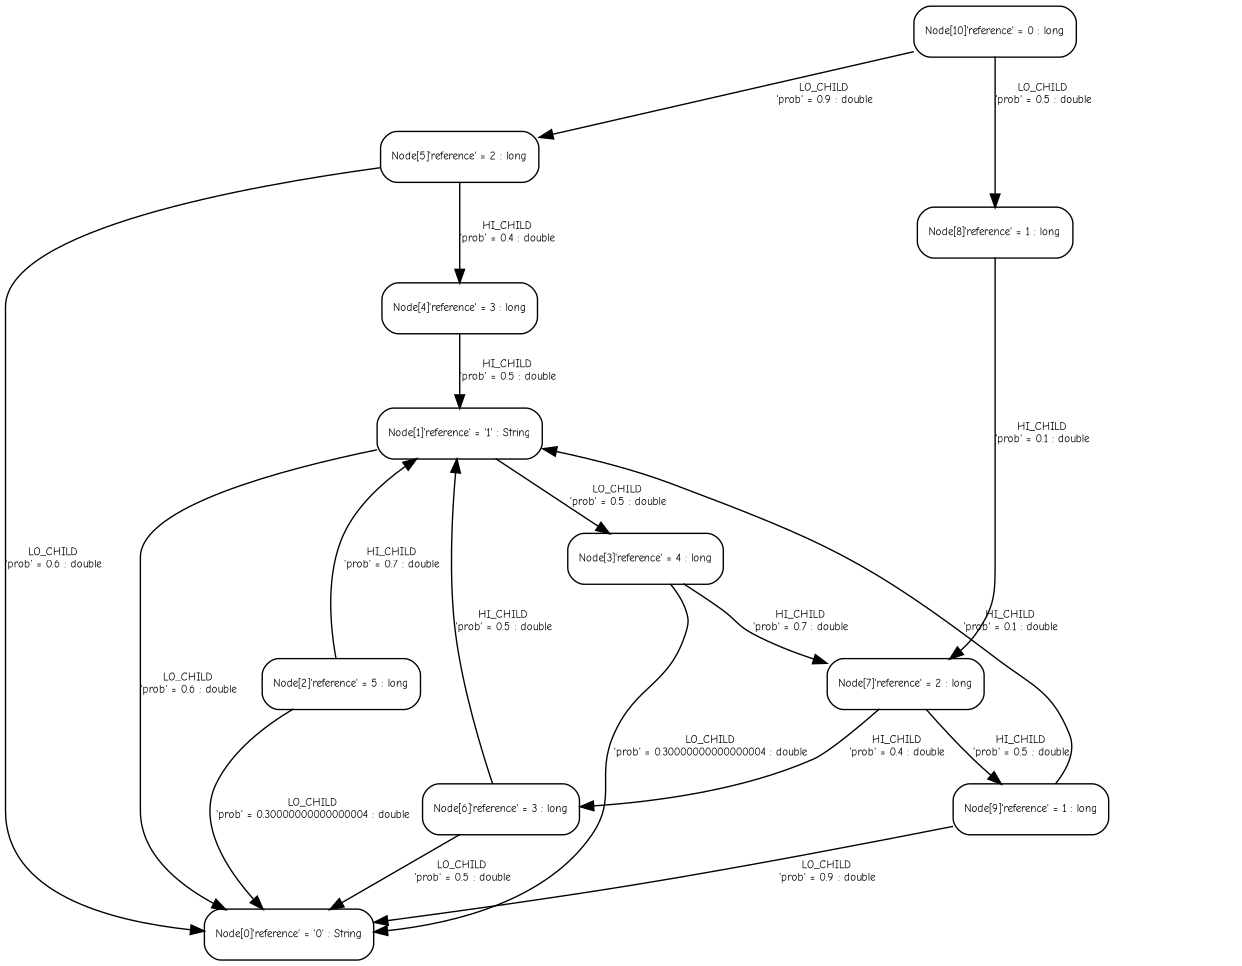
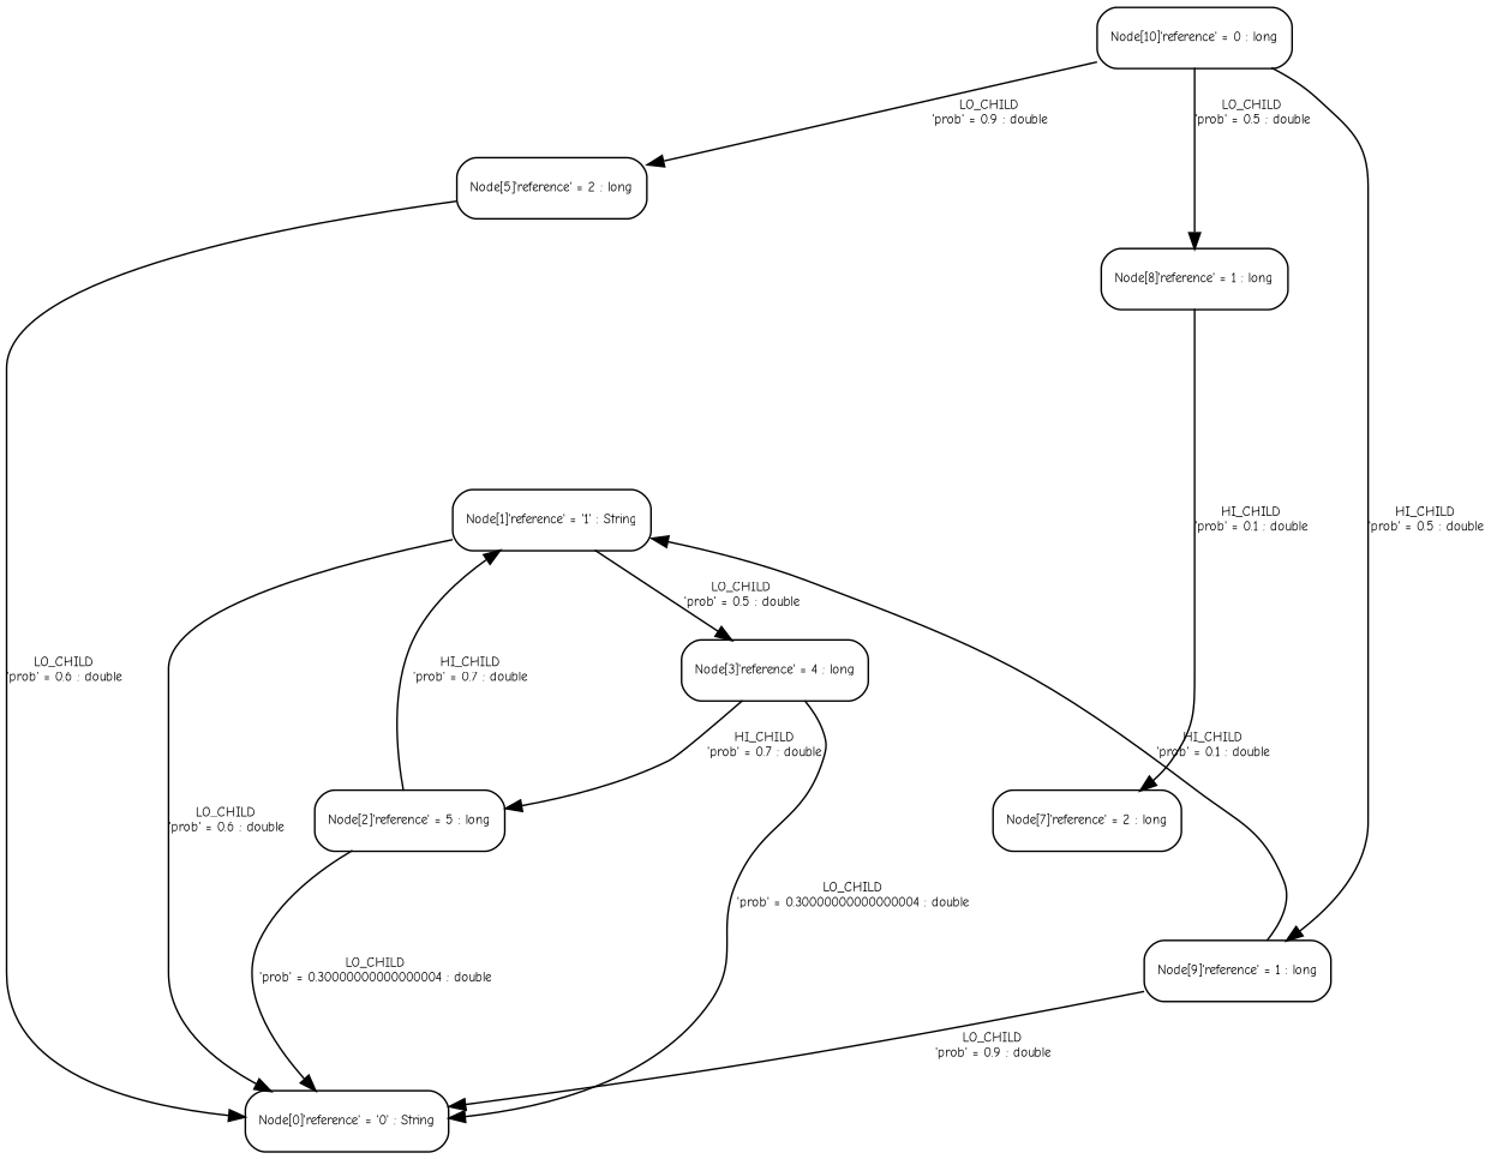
  digraph {
    fontname="Comic Neue"
    node [fontname="Comic Neue" fontsize=8 shape=Mrecord]
    edge [fontname="Comic Neue" fontsize=8]
    n1 [label="{Node\[0\]'reference' = '0' : String\l}"]
    n2 [label="{Node\[1\]'reference' = '1' : String\l}"]
    n3 [label="{Node\[3\]'reference' = 4 : long\l}"]
    n4 [label="{Node\[2\]'reference' = 5 : long\l}"]
-   n5 [label="{Node\[4\]'reference' = 3 : long\l}"]
    n6 [label="{Node\[5\]'reference' = 2 : long\l}"]
-   n7 [label="{Node\[6\]'reference' = 3 : long\l}"]
    n8 [label="{Node\[7\]'reference' = 2 : long\l}"]
    n9 [label="{Node\[8\]'reference' = 1 : long\l}"]
    n10 [label="{Node\[9\]'reference' = 1 : long\l}"]
    n11 [label="{Node\[10\]'reference' = 0 : long\l}"]
    n2 -> n1 [label="LO_CHILD\n'prob' = 0.6 : double\l"]
    n2 -> n3 [label="LO_CHILD\n'prob' = 0.5 : double\l"]
    n3 -> n1 [label="LO_CHILD\n'prob' = 0.30000000000000004 : double\l"]
-   n3 -> n8 [label="HI_CHILD\n'prob' = 0.7 : double\l"]
+   n3 -> n4 [label="HI_CHILD\n'prob' = 0.7 : double\l"]
    n4 -> n1 [label="LO_CHILD\n'prob' = 0.30000000000000004 : double\l"]
    n4 -> n2 [label="HI_CHILD\n'prob' = 0.7 : double\l"]
-   n5 -> n2 [label="HI_CHILD\n'prob' = 0.5 : double\l"]
    n6 -> n1 [label="LO_CHILD\n'prob' = 0.6 : double\l"]
-   n6 -> n5 [label="HI_CHILD\n'prob' = 0.4 : double\l"]
-   n7 -> n1 [label="LO_CHILD\n'prob' = 0.5 : double\l"]
-   n7 -> n2 [label="HI_CHILD\n'prob' = 0.5 : double\l"]
-   n8 -> n7 [label="HI_CHILD\n'prob' = 0.4 : double\l"]
    n9 -> n8 [label="HI_CHILD\n'prob' = 0.1 : double\l"]
    n10 -> n1 [label="LO_CHILD\n'prob' = 0.9 : double\l"]
    n10 -> n2 [label="HI_CHILD\n'prob' = 0.1 : double\l"]
    n11 -> n6 [label="LO_CHILD\n'prob' = 0.9 : double\l"]
    n11 -> n9 [label="LO_CHILD\n'prob' = 0.5 : double\l"]
-   n8 -> n10 [label="HI_CHILD\n'prob' = 0.5 : double\l"]
+   n11 -> n10 [label="HI_CHILD\n'prob' = 0.5 : double\l"]
  }
